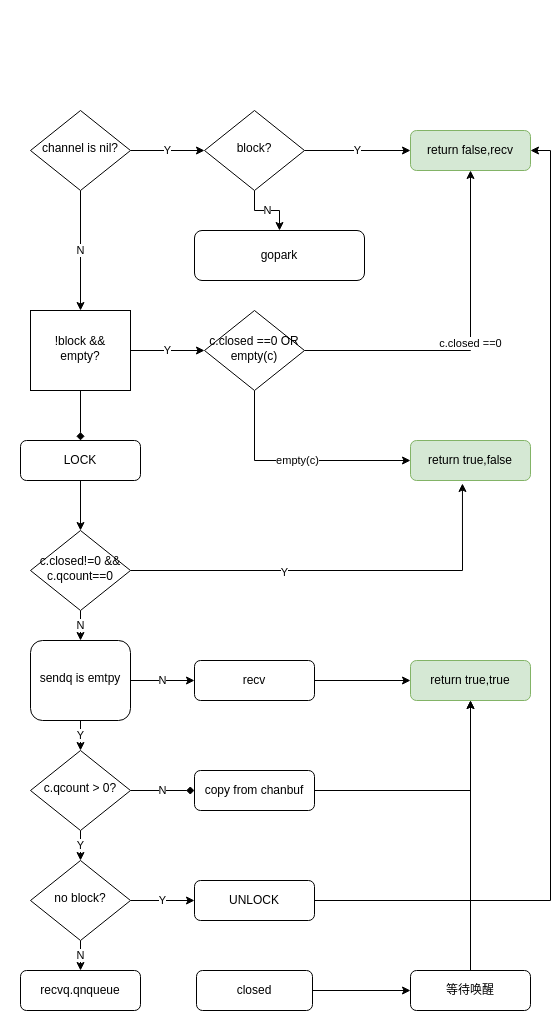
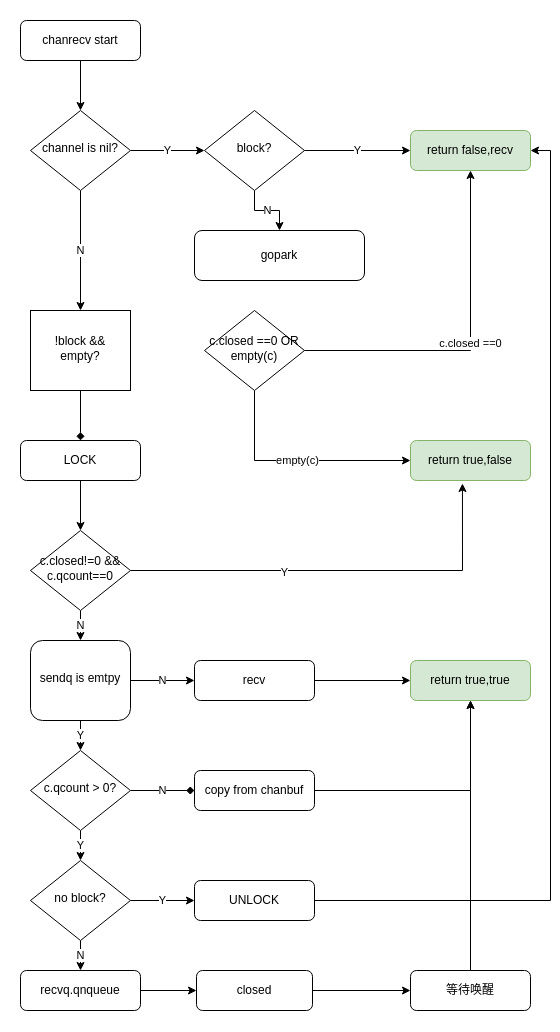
  <mxCell id="0" />
  <mxCell id="1" parent="0" />
+ <mxCell id="2" style="edgeStyle=orthogonalEdgeStyle;rounded=0;orthogonalLoop=1;jettySize=auto;html=1;" edge="1" parent="1" source="3" target="6"><mxGeometry relative="1" as="geometry" /></mxCell>
+ <mxCell id="3" value="chanrecv start" style="rounded=1;whiteSpace=wrap;html=1;fontSize=12;glass=0;strokeWidth=1;shadow=0;" parent="1" vertex="1"><mxGeometry x="20" y="20" width="120" height="40" as="geometry" /></mxCell>
  <mxCell id="4" value="Y" style="edgeStyle=orthogonalEdgeStyle;rounded=0;orthogonalLoop=1;jettySize=auto;html=1;" edge="1" parent="1" source="6" target="10"><mxGeometry relative="1" as="geometry" /></mxCell>
  <mxCell id="5" value="N" style="edgeStyle=orthogonalEdgeStyle;rounded=0;orthogonalLoop=1;jettySize=auto;html=1;" edge="1" parent="1" source="6" target="14"><mxGeometry relative="1" as="geometry" /></mxCell>
  <mxCell id="6" value="channel is nil?" style="rhombus;whiteSpace=wrap;html=1;shadow=0;fontFamily=Helvetica;fontSize=12;align=center;strokeWidth=1;spacing=6;spacingTop=-4;" vertex="1" parent="1"><mxGeometry x="30" y="110" width="100" height="80" as="geometry" /></mxCell>
  <mxCell id="7" value="gopark" style="rounded=1;whiteSpace=wrap;html=1;fontSize=12;glass=0;strokeWidth=1;shadow=0;" vertex="1" parent="1"><mxGeometry x="194" y="230" width="170" height="50" as="geometry" /></mxCell>
  <mxCell id="8" value="N" style="edgeStyle=orthogonalEdgeStyle;rounded=0;orthogonalLoop=1;jettySize=auto;html=1;" edge="1" parent="1" source="10" target="7"><mxGeometry relative="1" as="geometry" /></mxCell>
  <mxCell id="9" value="Y" style="edgeStyle=orthogonalEdgeStyle;rounded=0;orthogonalLoop=1;jettySize=auto;html=1;entryX=0;entryY=0.5;entryDx=0;entryDy=0;" edge="1" parent="1" source="10" target="11"><mxGeometry relative="1" as="geometry" /></mxCell>
  <mxCell id="10" value="block?" style="rhombus;whiteSpace=wrap;html=1;shadow=0;fontFamily=Helvetica;fontSize=12;align=center;strokeWidth=1;spacing=6;spacingTop=-4;" vertex="1" parent="1"><mxGeometry x="204" y="110" width="100" height="80" as="geometry" /></mxCell>
  <mxCell id="11" value="return false,recv" style="rounded=1;whiteSpace=wrap;html=1;fontSize=12;glass=0;strokeWidth=1;shadow=0;fillColor=#d5e8d4;strokeColor=#82b366;" vertex="1" parent="1"><mxGeometry x="410" y="130" width="120" height="40" as="geometry" /></mxCell>
- <mxCell id="12" value="Y" style="edgeStyle=orthogonalEdgeStyle;rounded=0;orthogonalLoop=1;jettySize=auto;html=1;" edge="1" parent="1" source="14" target="17"><mxGeometry relative="1" as="geometry" /></mxCell>
  <mxCell id="13" style="edgeStyle=orthogonalEdgeStyle;rounded=0;orthogonalLoop=1;jettySize=auto;html=1;endArrow=diamond;" edge="1" parent="1" source="14" target="20"><mxGeometry relative="1" as="geometry" /></mxCell>
  <mxCell id="14" value="!block &amp;amp;&amp;amp; empty?" style="whiteSpace=wrap;html=1;shadow=0;fontFamily=Helvetica;fontSize=12;align=center;strokeWidth=1;spacing=6;spacingTop=-4;rounded=0;" vertex="1" parent="1"><mxGeometry x="30" y="310" width="100" height="80" as="geometry" /></mxCell>
  <mxCell id="15" value="c.closed ==0" style="edgeStyle=orthogonalEdgeStyle;rounded=0;orthogonalLoop=1;jettySize=auto;html=1;entryX=0.5;entryY=1;entryDx=0;entryDy=0;" edge="1" parent="1" source="17" target="11"><mxGeometry relative="1" as="geometry" /></mxCell>
  <mxCell id="16" value="empty(c)" style="edgeStyle=orthogonalEdgeStyle;rounded=0;orthogonalLoop=1;jettySize=auto;html=1;entryX=0;entryY=0.5;entryDx=0;entryDy=0;" edge="1" parent="1" source="17" target="18"><mxGeometry relative="1" as="geometry"><Array as="points"><mxPoint x="254" y="460" /></Array></mxGeometry></mxCell>
  <mxCell id="17" value="c.closed ==0 OR empty(c)" style="rhombus;whiteSpace=wrap;html=1;shadow=0;fontFamily=Helvetica;fontSize=12;align=center;strokeWidth=1;spacing=6;spacingTop=-4;" vertex="1" parent="1"><mxGeometry x="204" y="310" width="100" height="80" as="geometry" /></mxCell>
  <mxCell id="18" value="return true,false" style="rounded=1;whiteSpace=wrap;html=1;fontSize=12;glass=0;strokeWidth=1;shadow=0;fillColor=#d5e8d4;strokeColor=#82b366;" vertex="1" parent="1"><mxGeometry x="410" y="440" width="120" height="40" as="geometry" /></mxCell>
  <mxCell id="19" style="edgeStyle=orthogonalEdgeStyle;rounded=0;orthogonalLoop=1;jettySize=auto;html=1;entryX=0.5;entryY=0;entryDx=0;entryDy=0;" edge="1" parent="1" source="20" target="24"><mxGeometry relative="1" as="geometry" /></mxCell>
  <mxCell id="20" value="LOCK" style="rounded=1;whiteSpace=wrap;html=1;fontSize=12;glass=0;strokeWidth=1;shadow=0;" vertex="1" parent="1"><mxGeometry x="20" y="440" width="120" height="40" as="geometry" /></mxCell>
  <mxCell id="21" style="edgeStyle=orthogonalEdgeStyle;rounded=0;orthogonalLoop=1;jettySize=auto;html=1;entryX=0.433;entryY=1.075;entryDx=0;entryDy=0;entryPerimeter=0;" edge="1" parent="1" source="24" target="18"><mxGeometry relative="1" as="geometry" /></mxCell>
  <mxCell id="22" value="Y" style="edgeLabel;html=1;align=center;verticalAlign=middle;resizable=0;points=[];" vertex="1" connectable="0" parent="21"><mxGeometry x="-0.269" y="-1" relative="1" as="geometry"><mxPoint as="offset" /></mxGeometry></mxCell>
  <mxCell id="23" value="N" style="edgeStyle=orthogonalEdgeStyle;rounded=0;orthogonalLoop=1;jettySize=auto;html=1;" edge="1" parent="1" source="24" target="27"><mxGeometry relative="1" as="geometry" /></mxCell>
  <mxCell id="24" value="c.closed!=0 &amp;amp;&amp;amp; c.qcount==0" style="rhombus;whiteSpace=wrap;html=1;shadow=0;fontFamily=Helvetica;fontSize=12;align=center;strokeWidth=1;spacing=6;spacingTop=-4;" vertex="1" parent="1"><mxGeometry x="30" y="530" width="100" height="80" as="geometry" /></mxCell>
  <mxCell id="25" value="N" style="edgeStyle=orthogonalEdgeStyle;rounded=0;orthogonalLoop=1;jettySize=auto;html=1;" edge="1" parent="1" source="27" target="29"><mxGeometry relative="1" as="geometry" /></mxCell>
  <mxCell id="26" value="Y" style="edgeStyle=orthogonalEdgeStyle;rounded=0;orthogonalLoop=1;jettySize=auto;html=1;entryX=0.5;entryY=0;entryDx=0;entryDy=0;" edge="1" parent="1" source="27" target="33"><mxGeometry relative="1" as="geometry" /></mxCell>
  <mxCell id="27" value="sendq is emtpy" style="whiteSpace=wrap;html=1;shadow=0;fontFamily=Helvetica;fontSize=12;align=center;strokeWidth=1;spacing=6;spacingTop=-4;rounded=1;" vertex="1" parent="1"><mxGeometry x="30" y="640" width="100" height="80" as="geometry" /></mxCell>
  <mxCell id="28" style="edgeStyle=orthogonalEdgeStyle;rounded=0;orthogonalLoop=1;jettySize=auto;html=1;entryX=0;entryY=0.5;entryDx=0;entryDy=0;" edge="1" parent="1" source="29" target="30"><mxGeometry relative="1" as="geometry" /></mxCell>
  <mxCell id="29" value="recv" style="rounded=1;whiteSpace=wrap;html=1;fontSize=12;glass=0;strokeWidth=1;shadow=0;" vertex="1" parent="1"><mxGeometry x="194" y="660" width="120" height="40" as="geometry" /></mxCell>
  <mxCell id="30" value="return true,true" style="rounded=1;whiteSpace=wrap;html=1;fontSize=12;glass=0;strokeWidth=1;shadow=0;fillColor=#d5e8d4;strokeColor=#82b366;" vertex="1" parent="1"><mxGeometry x="410" y="660" width="120" height="40" as="geometry" /></mxCell>
  <mxCell id="31" value="N" style="edgeStyle=orthogonalEdgeStyle;rounded=0;orthogonalLoop=1;jettySize=auto;html=1;endArrow=diamond;" edge="1" parent="1" source="33" target="35"><mxGeometry relative="1" as="geometry" /></mxCell>
  <mxCell id="32" value="Y" style="edgeStyle=orthogonalEdgeStyle;rounded=0;orthogonalLoop=1;jettySize=auto;html=1;entryX=0.5;entryY=0;entryDx=0;entryDy=0;" edge="1" parent="1" source="33" target="38"><mxGeometry relative="1" as="geometry" /></mxCell>
  <mxCell id="33" value="c.qcount &amp;gt; 0?" style="rhombus;whiteSpace=wrap;html=1;shadow=0;fontFamily=Helvetica;fontSize=12;align=center;strokeWidth=1;spacing=6;spacingTop=-4;" vertex="1" parent="1"><mxGeometry x="30" y="750" width="100" height="80" as="geometry" /></mxCell>
  <mxCell id="34" style="edgeStyle=orthogonalEdgeStyle;rounded=0;orthogonalLoop=1;jettySize=auto;html=1;entryX=0.5;entryY=1;entryDx=0;entryDy=0;" edge="1" parent="1" source="35" target="30"><mxGeometry relative="1" as="geometry" /></mxCell>
  <mxCell id="35" value="copy from chanbuf" style="rounded=1;whiteSpace=wrap;html=1;fontSize=12;glass=0;strokeWidth=1;shadow=0;" vertex="1" parent="1"><mxGeometry x="194" y="770" width="120" height="40" as="geometry" /></mxCell>
  <mxCell id="36" value="Y" style="edgeStyle=orthogonalEdgeStyle;rounded=0;orthogonalLoop=1;jettySize=auto;html=1;entryX=0;entryY=0.5;entryDx=0;entryDy=0;" edge="1" parent="1" source="38" target="40"><mxGeometry relative="1" as="geometry" /></mxCell>
  <mxCell id="37" value="N" style="edgeStyle=orthogonalEdgeStyle;rounded=0;orthogonalLoop=1;jettySize=auto;html=1;" edge="1" parent="1" source="38" target="42"><mxGeometry relative="1" as="geometry" /></mxCell>
  <mxCell id="38" value="no block?" style="rhombus;whiteSpace=wrap;html=1;shadow=0;fontFamily=Helvetica;fontSize=12;align=center;strokeWidth=1;spacing=6;spacingTop=-4;" vertex="1" parent="1"><mxGeometry x="30" y="860" width="100" height="80" as="geometry" /></mxCell>
  <mxCell id="39" style="edgeStyle=orthogonalEdgeStyle;rounded=0;orthogonalLoop=1;jettySize=auto;html=1;entryX=1;entryY=0.5;entryDx=0;entryDy=0;" edge="1" parent="1" source="40" target="11"><mxGeometry relative="1" as="geometry" /></mxCell>
  <mxCell id="40" value="UNLOCK" style="rounded=1;whiteSpace=wrap;html=1;fontSize=12;glass=0;strokeWidth=1;shadow=0;" vertex="1" parent="1"><mxGeometry x="194" y="880" width="120" height="40" as="geometry" /></mxCell>
+ <mxCell id="41" style="edgeStyle=orthogonalEdgeStyle;rounded=0;orthogonalLoop=1;jettySize=auto;html=1;" edge="1" parent="1" source="42" target="44"><mxGeometry relative="1" as="geometry" /></mxCell>
  <mxCell id="42" value="recvq.qnqueue" style="rounded=1;whiteSpace=wrap;html=1;fontSize=12;glass=0;strokeWidth=1;shadow=0;" vertex="1" parent="1"><mxGeometry x="20" y="970" width="120" height="40" as="geometry" /></mxCell>
  <mxCell id="43" style="edgeStyle=orthogonalEdgeStyle;rounded=0;orthogonalLoop=1;jettySize=auto;html=1;" edge="1" parent="1" source="44" target="46"><mxGeometry relative="1" as="geometry" /></mxCell>
  <mxCell id="44" value="closed" style="rounded=1;whiteSpace=wrap;html=1;fontSize=12;glass=0;strokeWidth=1;shadow=0;" vertex="1" parent="1"><mxGeometry x="196" y="970" width="116" height="40" as="geometry" /></mxCell>
  <mxCell id="45" style="edgeStyle=orthogonalEdgeStyle;rounded=0;orthogonalLoop=1;jettySize=auto;html=1;" edge="1" parent="1" source="46" target="30"><mxGeometry relative="1" as="geometry" /></mxCell>
  <mxCell id="46" value="等待唤醒" style="rounded=1;whiteSpace=wrap;html=1;fontSize=12;glass=0;strokeWidth=1;shadow=0;" vertex="1" parent="1"><mxGeometry x="410" y="970" width="120" height="40" as="geometry" /></mxCell>
